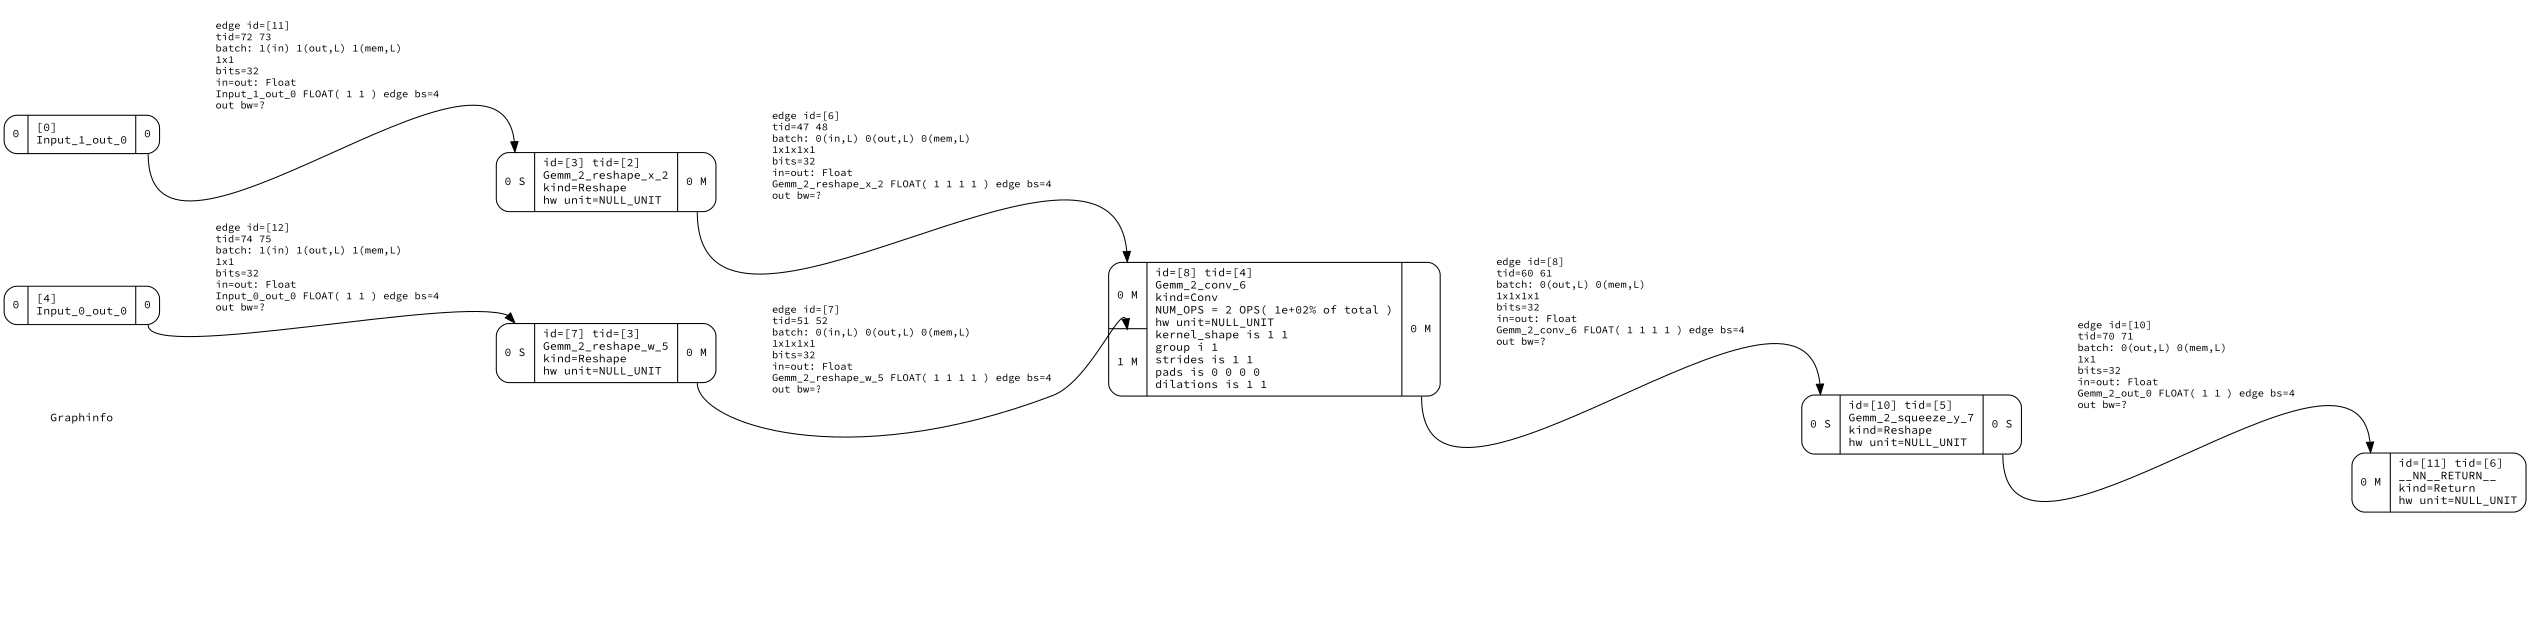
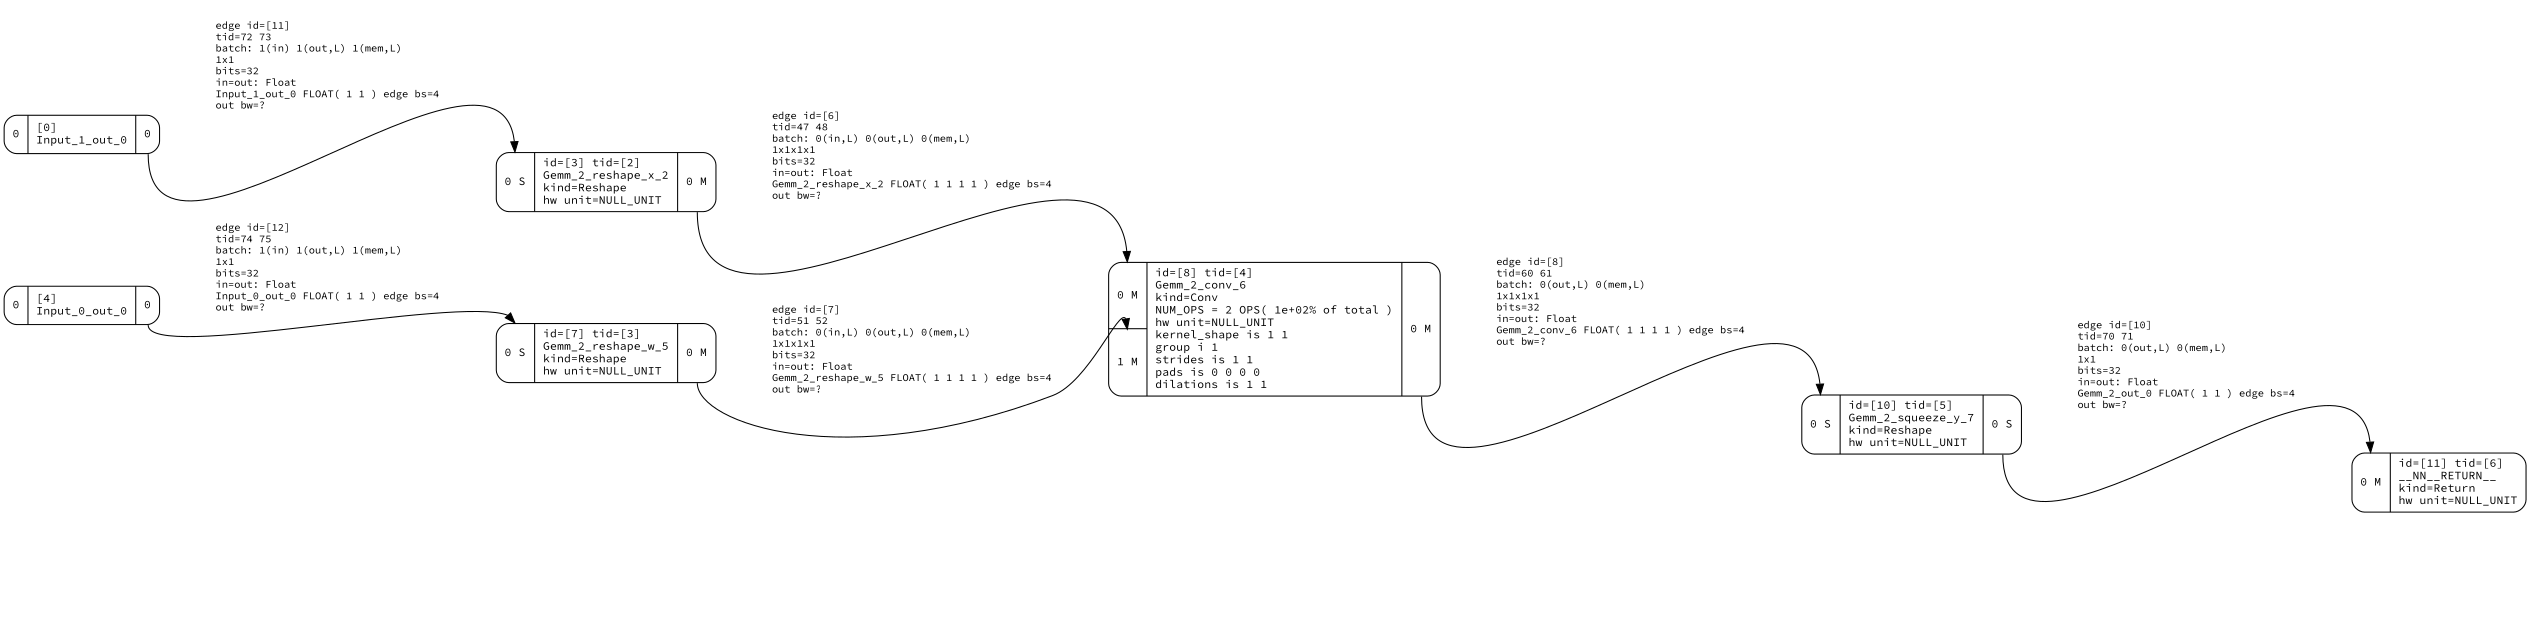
  digraph {
    compound=true
    fontsize=11
    nodesep=1
    rankdir=LR
    ranksep=1.5
    splines=spline
    fontname="Source Code Pro"
    node [color=black fontname="Source Code Pro" fontsize=11 shape=record style=rounded]
    edge [fontsize=10 headport="i0:n" tailport="o0:s" fontname="Source Code Pro"]
-   Graphinfo [shape=plaintext]
    n2 [label="{ { <i0> 0} |  [0]\lInput_1_out_0 | { <o0> 0} }"]
    n3 [label="{ { < i0>  0 S } | id=[3] tid=[2]\lGemm_2_reshape_x_2\lkind=Reshape\lhw unit=NULL_UNIT\l | { < o0>  0 M } }"]
    n4 [label="{ { <i0> 0} |  [4]\lInput_0_out_0 | { <o0> 0} }"]
    n5 [label="{ { < i0>  0 S } | id=[7] tid=[3]\lGemm_2_reshape_w_5\lkind=Reshape\lhw unit=NULL_UNIT\l | { < o0>  0 M } }"]
    n6 [label="{ { < i0>  0 M  | < i1>  1 M } | id=[8] tid=[4]\lGemm_2_conv_6\lkind=Conv\lNUM_OPS = 2 OPS( 1e+02% of total )\lhw unit=NULL_UNIT\lkernel_shape is 1 1\lgroup i 1\lstrides is 1 1\lpads is 0 0 0 0\ldilations is 1 1\l | { < o0>  0 M } }"]
    n7 [label="{ { < i0>  0 S } | id=[10] tid=[5]\lGemm_2_squeeze_y_7\lkind=Reshape\lhw unit=NULL_UNIT\l | { < o0>  0 S } }"]
    n8 [label="{ { < i0>  0 M } | id=[11] tid=[6]\l__NN__RETURN__\lkind=Return\lhw unit=NULL_UNIT\l}"]
    n2 -> n3 [label="edge id=[11]\ltid=72 73\lbatch: 1(in) 1(out,L) 1(mem,L) \l1x1\lbits=32\lin=out: Float\lInput_1_out_0 FLOAT( 1 1 ) edge bs=4\lout bw=?\l"]
    n3 -> n6 [label="edge id=[6]\ltid=47 48\lbatch: 0(in,L) 0(out,L) 0(mem,L) \l1x1x1x1\lbits=32\lin=out: Float\lGemm_2_reshape_x_2 FLOAT( 1 1 1 1 ) edge bs=4\lout bw=?\l"]
    n4 -> n5 [label="edge id=[12]\ltid=74 75\lbatch: 1(in) 1(out,L) 1(mem,L) \l1x1\lbits=32\lin=out: Float\lInput_0_out_0 FLOAT( 1 1 ) edge bs=4\lout bw=?\l"]
    n5 -> n6 [headport="i1:n" label="edge id=[7]\ltid=51 52\lbatch: 0(in,L) 0(out,L) 0(mem,L) \l1x1x1x1\lbits=32\lin=out: Float\lGemm_2_reshape_w_5 FLOAT( 1 1 1 1 ) edge bs=4\lout bw=?\l"]
    n6 -> n7 [label="edge id=[8]\ltid=60 61\lbatch: 0(out,L) 0(mem,L) \l1x1x1x1\lbits=32\lin=out: Float\lGemm_2_conv_6 FLOAT( 1 1 1 1 ) edge bs=4\lout bw=?\l"]
    n7 -> n8 [label="edge id=[10]\ltid=70 71\lbatch: 0(out,L) 0(mem,L) \l1x1\lbits=32\lin=out: Float\lGemm_2_out_0 FLOAT( 1 1 ) edge bs=4\lout bw=?\l"]
  }
